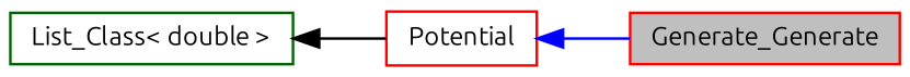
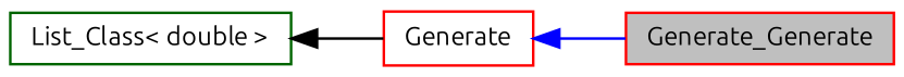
  digraph {
    fontname=Ubuntu
    rankdir=LR
    node [color=red fillcolor=white fontname=Ubuntu fontsize=10 shape=record style=filled]
    edge [dir=back fontname=Ubuntu fontsize=10 labelfontname=Helvetica labelfontsize=10 style=solid]
    n1 [fillcolor=grey75 fontcolor=black height=0.2 label=Generate_Generate width=0.4]
-   n2 [height=0.2 label=Potential width=0.4]
+   n2 [height=0.2 label=Generate width=0.4]
    n3 [color=darkgreen height=0.2 label="List_Class\< double \>" width=0.4]
    n2 -> n1 [color=blue]
    n3 -> n2 [color=black]
  }
